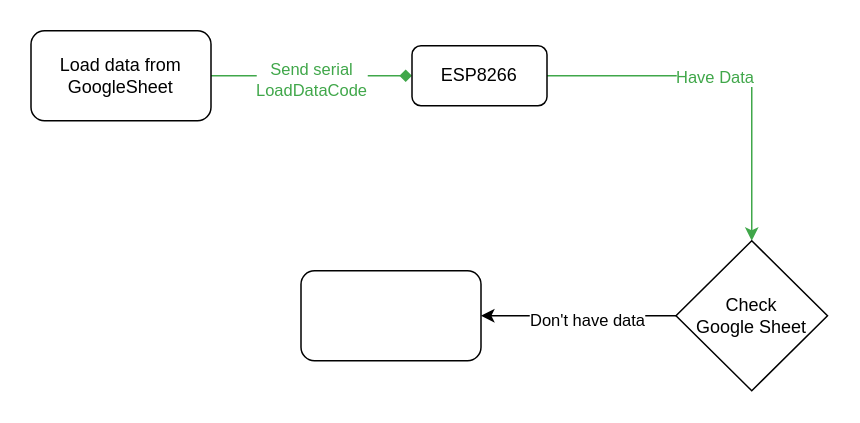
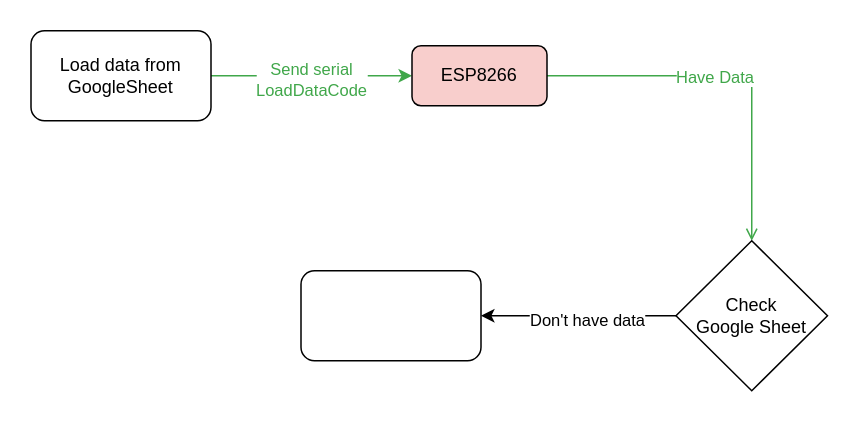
  <mxCell id="0" />
  <mxCell id="1" parent="0" />
- <mxCell id="2" style="edgeStyle=orthogonalEdgeStyle;rounded=0;orthogonalLoop=1;jettySize=auto;html=1;fontColor=#40A74A;strokeColor=#40A74A;endArrow=diamond;" edge="1" parent="1" source="4" target="7"><mxGeometry relative="1" as="geometry"><mxPoint x="280" y="50" as="targetPoint" /></mxGeometry></mxCell>
+ <mxCell id="2" style="edgeStyle=orthogonalEdgeStyle;rounded=0;orthogonalLoop=1;jettySize=auto;html=1;fontColor=#40A74A;strokeColor=#40A74A;" edge="1" parent="1" source="4" target="7"><mxGeometry relative="1" as="geometry"><mxPoint x="280" y="50" as="targetPoint" /></mxGeometry></mxCell>
  <mxCell id="3" value="Send serial&lt;div&gt;LoadDataCode&lt;/div&gt;" style="edgeLabel;html=1;align=center;verticalAlign=middle;resizable=0;points=[];fontColor=#40A74A;" vertex="1" connectable="0" parent="2"><mxGeometry x="-0.008" y="-2" relative="1" as="geometry"><mxPoint as="offset" /></mxGeometry></mxCell>
  <mxCell id="4" value="Load data from GoogleSheet" style="rounded=1;whiteSpace=wrap;html=1;" vertex="1" parent="1"><mxGeometry x="20" y="20" width="120" height="60" as="geometry" /></mxCell>
- <mxCell id="5" style="edgeStyle=orthogonalEdgeStyle;rounded=0;orthogonalLoop=1;jettySize=auto;html=1;strokeColor=#40A74A;" edge="1" parent="1" source="7" target="10"><mxGeometry relative="1" as="geometry"><mxPoint x="319" y="130" as="targetPoint" /></mxGeometry></mxCell>
+ <mxCell id="5" style="edgeStyle=orthogonalEdgeStyle;rounded=0;orthogonalLoop=1;jettySize=auto;html=1;strokeColor=#40A74A;endArrow=open;" edge="1" parent="1" source="7" target="10"><mxGeometry relative="1" as="geometry"><mxPoint x="319" y="130" as="targetPoint" /></mxGeometry></mxCell>
  <mxCell id="6" value="Have Data" style="edgeLabel;html=1;align=center;verticalAlign=middle;resizable=0;points=[];fontColor=#40A74A;" vertex="1" connectable="0" parent="5"><mxGeometry x="-0.103" relative="1" as="geometry"><mxPoint as="offset" /></mxGeometry></mxCell>
- <mxCell id="7" value="ESP8266" style="rounded=1;whiteSpace=wrap;html=1;" vertex="1" parent="1"><mxGeometry x="274" y="30" width="90" height="40" as="geometry" /></mxCell>
+ <mxCell id="7" value="ESP8266" style="rounded=1;whiteSpace=wrap;html=1;fillColor=#f8cecc;" vertex="1" parent="1"><mxGeometry x="274" y="30" width="90" height="40" as="geometry" /></mxCell>
  <mxCell id="8" style="edgeStyle=orthogonalEdgeStyle;rounded=0;orthogonalLoop=1;jettySize=auto;html=1;" edge="1" parent="1" source="10" target="11"><mxGeometry relative="1" as="geometry"><mxPoint x="140" y="220" as="targetPoint" /></mxGeometry></mxCell>
  <mxCell id="9" value="Don't have data" style="edgeLabel;html=1;align=center;verticalAlign=middle;resizable=0;points=[];" vertex="1" connectable="0" parent="8"><mxGeometry x="-0.073" y="2" relative="1" as="geometry"><mxPoint as="offset" /></mxGeometry></mxCell>
  <mxCell id="10" value="Check Google&amp;nbsp;&lt;span style=&quot;background-color: initial;&quot;&gt;Sheet&lt;/span&gt;" style="rhombus;whiteSpace=wrap;html=1;" vertex="1" parent="1"><mxGeometry x="450" y="160" width="101" height="100" as="geometry" /></mxCell>
  <mxCell id="11" value="" style="rounded=1;whiteSpace=wrap;html=1;" vertex="1" parent="1"><mxGeometry x="200" y="180" width="120" height="60" as="geometry" /></mxCell>
